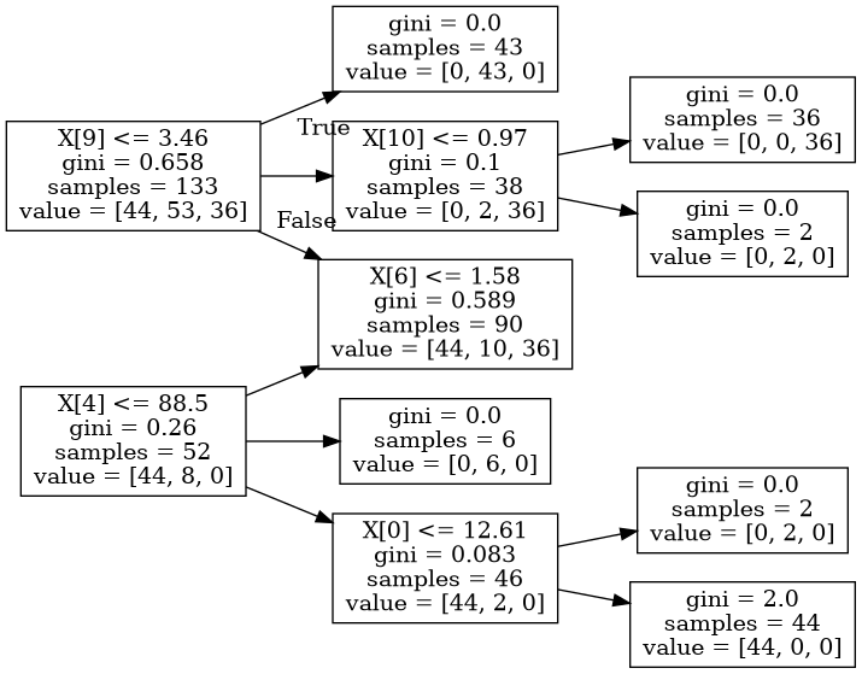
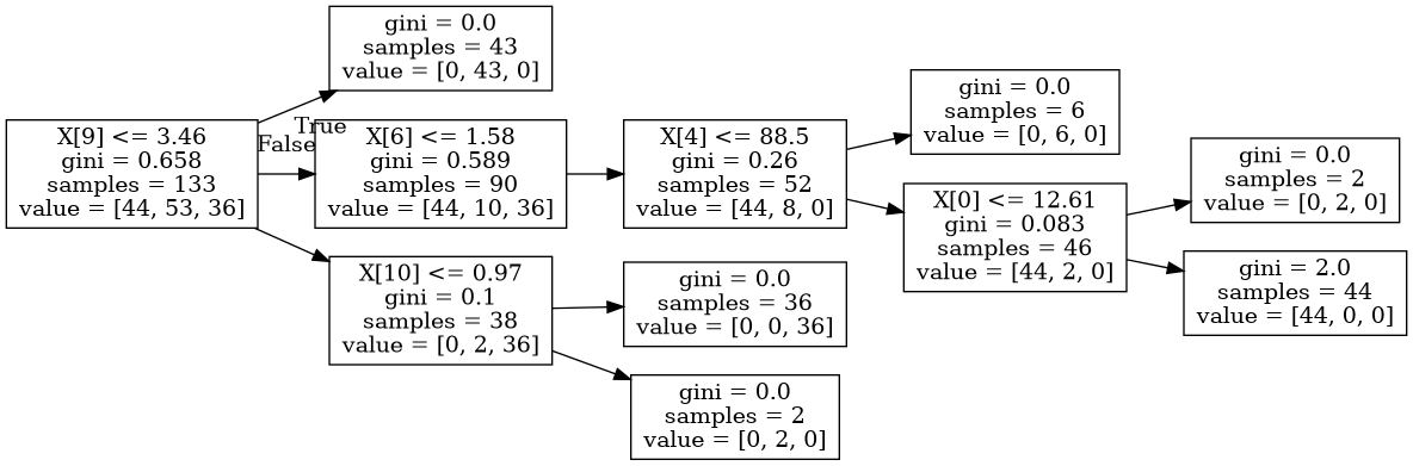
  digraph {
    rankdir=LR
    node [shape=box]
    n1 [label="X[9] <= 3.46\ngini = 0.658\nsamples = 133\nvalue = [44, 53, 36]"]
    n2 [label="gini = 0.0\nsamples = 43\nvalue = [0, 43, 0]"]
    n3 [label="X[6] <= 1.58\ngini = 0.589\nsamples = 90\nvalue = [44, 10, 36]"]
    n4 [label="X[10] <= 0.97\ngini = 0.1\nsamples = 38\nvalue = [0, 2, 36]"]
    n5 [label="X[4] <= 88.5\ngini = 0.26\nsamples = 52\nvalue = [44, 8, 0]"]
    n6 [label="gini = 0.0\nsamples = 36\nvalue = [0, 0, 36]"]
    n7 [label="gini = 0.0\nsamples = 2\nvalue = [0, 2, 0]"]
    n8 [label="gini = 0.0\nsamples = 6\nvalue = [0, 6, 0]"]
    n9 [label="X[0] <= 12.61\ngini = 0.083\nsamples = 46\nvalue = [44, 2, 0]"]
    n10 [label="gini = 0.0\nsamples = 2\nvalue = [0, 2, 0]"]
    n11 [label="gini = 2.0\nsamples = 44\nvalue = [44, 0, 0]"]
    n1 -> n2 [headlabel=True labelangle=45 labeldistance=2.5]
    n1 -> n3 [headlabel=False labelangle=-45 labeldistance=2.5]
    n1 -> n4
-   n5 -> n3
+   n3 -> n5
    n4 -> n6
    n4 -> n7
    n5 -> n8
    n5 -> n9
    n9 -> n10
    n9 -> n11
  }
